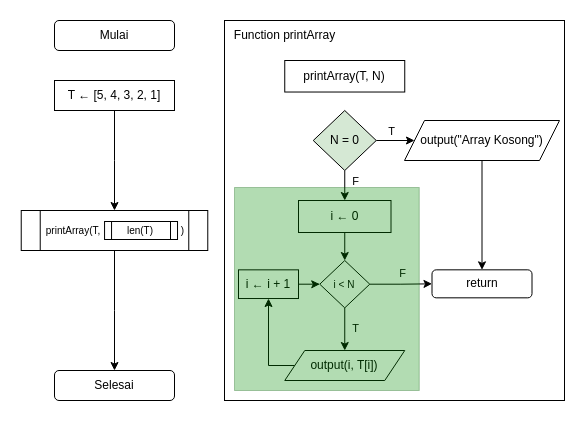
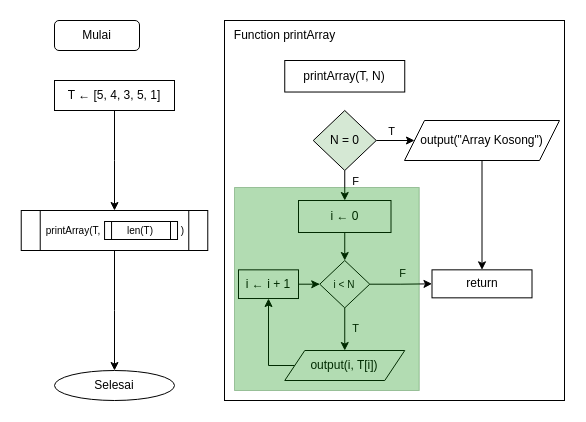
  <mxCell id="0" />
  <mxCell id="1" parent="0" />
- <mxCell id="2" value="Mulai" style="rounded=1;whiteSpace=wrap;html=1;" parent="1" vertex="1"><mxGeometry x="54" y="20" width="120" height="30" as="geometry" /></mxCell>
- <mxCell id="3" value="Selesai" style="rounded=1;whiteSpace=wrap;html=1;" parent="1" vertex="1"><mxGeometry x="54" y="370" width="120" height="30" as="geometry" /></mxCell>
+ <mxCell id="2" value="Mulai" style="rounded=1;whiteSpace=wrap;html=1;" parent="1" vertex="1"><mxGeometry x="54" y="20" width="85" height="30" as="geometry" /></mxCell>
+ <mxCell id="3" value="Selesai" style="ellipse;whiteSpace=wrap;html=1;" parent="1" vertex="1"><mxGeometry x="54" y="370" width="120" height="30" as="geometry" /></mxCell>
  <mxCell id="4" style="edgeStyle=orthogonalEdgeStyle;rounded=0;orthogonalLoop=1;jettySize=auto;html=1;entryX=0.5;entryY=0;entryDx=0;entryDy=0;" edge="1" parent="1" source="5" target="32"><mxGeometry relative="1" as="geometry" /></mxCell>
- <mxCell id="5" value="T ←&amp;nbsp;[5, 4, 3, 2, 1]" style="rounded=0;whiteSpace=wrap;html=1;" vertex="1" parent="1"><mxGeometry x="54" y="80" width="120" height="30" as="geometry" /></mxCell>
+ <mxCell id="5" value="T ←&amp;nbsp;[5, 4, 3, 5, 1]" style="rounded=0;whiteSpace=wrap;html=1;" vertex="1" parent="1"><mxGeometry x="54" y="80" width="120" height="30" as="geometry" /></mxCell>
  <mxCell id="6" value="" style="group" vertex="1" connectable="0" parent="1"><mxGeometry x="224" y="20" width="340" height="380" as="geometry" /></mxCell>
  <mxCell id="7" value="" style="rounded=0;whiteSpace=wrap;html=1;" vertex="1" parent="6"><mxGeometry width="340" height="380" as="geometry" /></mxCell>
  <mxCell id="8" value="Function printArray" style="text;html=1;align=center;verticalAlign=middle;resizable=0;points=[];autosize=1;strokeColor=none;fillColor=none;" parent="6" vertex="1"><mxGeometry width="120" height="30" as="geometry" /></mxCell>
  <mxCell id="9" value="printArray(T, N)" style="whiteSpace=wrap;html=1;rounded=0;" parent="6" vertex="1"><mxGeometry x="60.25" y="39.998" width="120" height="31.522" as="geometry" /></mxCell>
  <mxCell id="10" style="edgeStyle=orthogonalEdgeStyle;rounded=0;orthogonalLoop=1;jettySize=auto;html=1;exitX=0.5;exitY=1;exitDx=0;exitDy=0;entryX=0.5;entryY=0;entryDx=0;entryDy=0;" parent="6" source="14" target="28" edge="1"><mxGeometry relative="1" as="geometry"><mxPoint x="120" y="318" as="targetPoint" /></mxGeometry></mxCell>
  <mxCell id="11" value="T" style="edgeLabel;html=1;align=center;verticalAlign=middle;resizable=0;points=[];" parent="10" vertex="1" connectable="0"><mxGeometry x="-0.209" y="-1" relative="1" as="geometry"><mxPoint x="11" y="3" as="offset" /></mxGeometry></mxCell>
  <mxCell id="12" style="edgeStyle=orthogonalEdgeStyle;rounded=0;orthogonalLoop=1;jettySize=auto;html=1;entryX=0;entryY=0.5;entryDx=0;entryDy=0;" edge="1" parent="6" source="14" target="19"><mxGeometry relative="1" as="geometry" /></mxCell>
  <mxCell id="13" value="F" style="edgeLabel;html=1;align=center;verticalAlign=middle;resizable=0;points=[];" vertex="1" connectable="0" parent="12"><mxGeometry x="0.458" relative="1" as="geometry"><mxPoint x="-13" y="-11" as="offset" /></mxGeometry></mxCell>
  <mxCell id="14" value="&lt;span style=&quot;font-size: 10px;&quot;&gt;i &amp;lt; N&lt;/span&gt;" style="rhombus;whiteSpace=wrap;html=1;" parent="6" vertex="1"><mxGeometry x="95.25" y="240" width="50" height="47.37" as="geometry" /></mxCell>
  <mxCell id="15" style="edgeStyle=orthogonalEdgeStyle;rounded=0;orthogonalLoop=1;jettySize=auto;html=1;exitX=0.5;exitY=1;exitDx=0;exitDy=0;entryX=0.5;entryY=0;entryDx=0;entryDy=0;" edge="1" parent="6" source="16" target="14"><mxGeometry relative="1" as="geometry" /></mxCell>
  <mxCell id="16" value="&lt;div&gt;&lt;span style=&quot;background-color: transparent; color: light-dark(rgb(0, 0, 0), rgb(255, 255, 255));&quot;&gt;i&amp;nbsp;← 0&lt;/span&gt;&lt;/div&gt;" style="rounded=0;whiteSpace=wrap;html=1;" vertex="1" parent="6"><mxGeometry x="74" y="180" width="92.5" height="32" as="geometry" /></mxCell>
  <mxCell id="17" style="edgeStyle=orthogonalEdgeStyle;rounded=0;orthogonalLoop=1;jettySize=auto;html=1;entryX=0;entryY=0.5;entryDx=0;entryDy=0;" edge="1" parent="6" source="18" target="14"><mxGeometry relative="1" as="geometry" /></mxCell>
  <mxCell id="18" value="i&amp;nbsp;← i + 1" style="rounded=0;whiteSpace=wrap;html=1;" vertex="1" parent="6"><mxGeometry x="14" y="249.34" width="60" height="28.68" as="geometry" /></mxCell>
- <mxCell id="19" value="return" style="rounded=1;whiteSpace=wrap;html=1;" vertex="1" parent="6"><mxGeometry x="207.5" y="249.34" width="100" height="28" as="geometry" /></mxCell>
+ <mxCell id="19" value="return" style="whiteSpace=wrap;html=1;rounded=0;" vertex="1" parent="6"><mxGeometry x="207.5" y="249.34" width="100" height="28" as="geometry" /></mxCell>
  <mxCell id="20" style="edgeStyle=orthogonalEdgeStyle;rounded=0;orthogonalLoop=1;jettySize=auto;html=1;entryX=0;entryY=0.5;entryDx=0;entryDy=0;" edge="1" parent="6" source="24" target="26"><mxGeometry relative="1" as="geometry" /></mxCell>
  <mxCell id="21" value="T" style="edgeLabel;html=1;align=center;verticalAlign=middle;resizable=0;points=[];" vertex="1" connectable="0" parent="20"><mxGeometry x="-0.348" y="1" relative="1" as="geometry"><mxPoint x="-5" y="-11" as="offset" /></mxGeometry></mxCell>
  <mxCell id="22" style="edgeStyle=orthogonalEdgeStyle;rounded=0;orthogonalLoop=1;jettySize=auto;html=1;exitX=0.5;exitY=1;exitDx=0;exitDy=0;entryX=0.5;entryY=0;entryDx=0;entryDy=0;" edge="1" parent="6" source="24" target="16"><mxGeometry relative="1" as="geometry" /></mxCell>
  <mxCell id="23" value="F" style="edgeLabel;html=1;align=center;verticalAlign=middle;resizable=0;points=[];" vertex="1" connectable="0" parent="22"><mxGeometry x="-0.079" y="1" relative="1" as="geometry"><mxPoint x="9" y="-4" as="offset" /></mxGeometry></mxCell>
  <mxCell id="24" value="N = 0" style="rhombus;whiteSpace=wrap;html=1;fillColor=#d5e8d4;" vertex="1" parent="6"><mxGeometry x="88.75" y="90" width="63" height="60" as="geometry" /></mxCell>
  <mxCell id="25" style="edgeStyle=orthogonalEdgeStyle;rounded=0;orthogonalLoop=1;jettySize=auto;html=1;entryX=0.5;entryY=0;entryDx=0;entryDy=0;" edge="1" parent="6" source="26" target="19"><mxGeometry relative="1" as="geometry" /></mxCell>
  <mxCell id="26" value="output(&quot;Array Kosong&quot;)" style="shape=parallelogram;perimeter=parallelogramPerimeter;whiteSpace=wrap;html=1;fixedSize=1;" vertex="1" parent="6"><mxGeometry x="180" y="100" width="155" height="40" as="geometry" /></mxCell>
  <mxCell id="27" style="edgeStyle=orthogonalEdgeStyle;rounded=0;orthogonalLoop=1;jettySize=auto;html=1;exitX=0;exitY=0.5;exitDx=0;exitDy=0;entryX=0.5;entryY=1;entryDx=0;entryDy=0;" edge="1" parent="6" source="28" target="18"><mxGeometry relative="1" as="geometry"><Array as="points"><mxPoint x="44" y="345" /></Array></mxGeometry></mxCell>
  <mxCell id="28" value="output(i, T[i])" style="shape=parallelogram;perimeter=parallelogramPerimeter;whiteSpace=wrap;html=1;fixedSize=1;" vertex="1" parent="6"><mxGeometry x="60.25" y="330" width="120" height="30" as="geometry" /></mxCell>
  <mxCell id="29" value="" style="rounded=0;whiteSpace=wrap;html=1;fillColor=#008a00;fontColor=#ffffff;strokeColor=#005700;opacity=30;" vertex="1" parent="6"><mxGeometry x="10" y="167" width="184.75" height="203" as="geometry" /></mxCell>
  <mxCell id="30" style="edgeStyle=orthogonalEdgeStyle;rounded=0;orthogonalLoop=1;jettySize=auto;html=1;entryX=0.5;entryY=0;entryDx=0;entryDy=0;" edge="1" parent="1" source="32" target="3"><mxGeometry relative="1" as="geometry" /></mxCell>
  <mxCell id="31" value="" style="group" vertex="1" connectable="0" parent="1"><mxGeometry x="20.73" y="210" width="186.54" height="40" as="geometry" /></mxCell>
  <mxCell id="32" value="&lt;font style=&quot;font-size: 10px;&quot;&gt;printArray(T,&amp;nbsp; &amp;nbsp; &amp;nbsp; &amp;nbsp; &amp;nbsp; &amp;nbsp; &amp;nbsp; &amp;nbsp; &amp;nbsp; &amp;nbsp; &amp;nbsp; &amp;nbsp; &amp;nbsp; &amp;nbsp; &amp;nbsp;)&lt;/font&gt;" style="shape=process;whiteSpace=wrap;html=1;backgroundOutline=1;" vertex="1" parent="31"><mxGeometry width="186.54" height="40" as="geometry" /></mxCell>
  <mxCell id="33" value="&lt;font style=&quot;font-size: 10px;&quot;&gt;len(T)&lt;/font&gt;" style="shape=process;whiteSpace=wrap;html=1;backgroundOutline=1;" vertex="1" parent="31"><mxGeometry x="83.325" y="11" width="72.958" height="18" as="geometry" /></mxCell>
